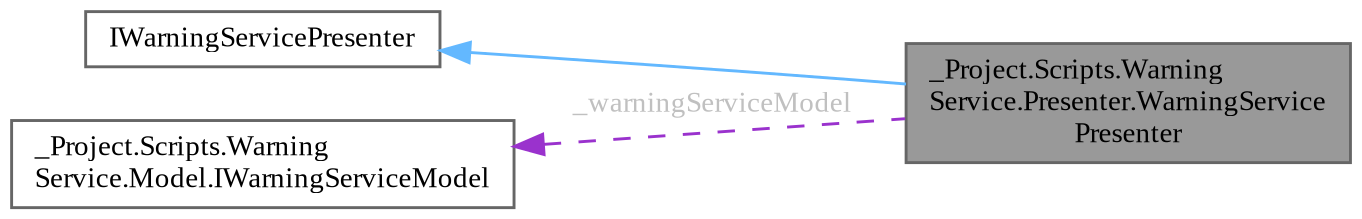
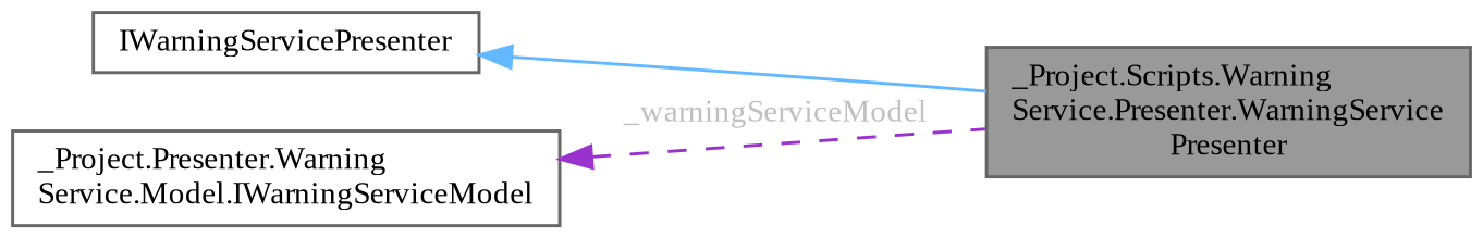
  digraph {
    rankdir=LR
    fontname="Liberation Serif"
    node [color=gray40 fillcolor=white fontname="Liberation Serif" fontsize=10 shape=box style=filled]
    edge [dir=back fontname="Liberation Serif" fontsize=10 labelfontname=Helvetica labelfontsize=10]
    n1 [fillcolor=grey60 fontcolor=black height=0.2 label="_Project.Scripts.Warning\lService.Presenter.WarningService\lPresenter" width=0.4]
    n2 [height=0.2 label=IWarningServicePresenter width=0.4]
-   n3 [height=0.2 label="_Project.Scripts.Warning\lService.Model.IWarningServiceModel" width=0.4]
+   n3 [height=0.2 label="_Project.Presenter.Warning\lService.Model.IWarningServiceModel" width=0.4]
    n2 -> n1 [color=steelblue1 style=solid]
    n3 -> n1 [color=darkorchid3 fontcolor=grey label=" _warningServiceModel" style=dashed]
  }
